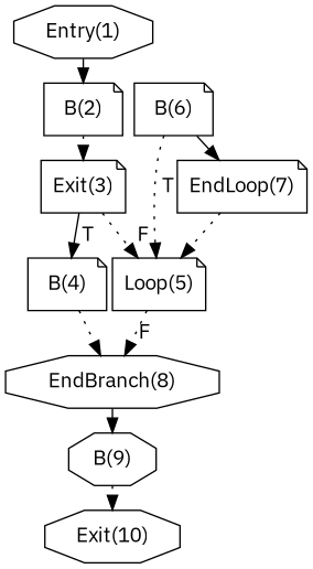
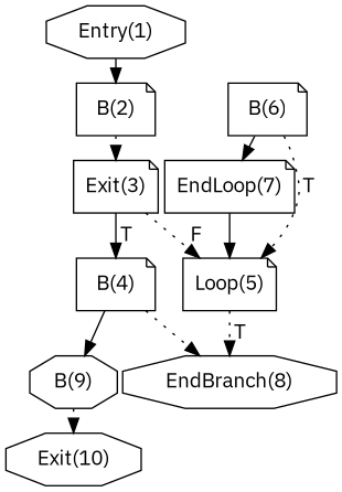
  digraph {
    fontname="IBM Plex Sans"
    nodesep=.05
    ranksep=.05
    node [fontname="IBM Plex Sans" shape=note]
    edge [fontname="IBM Plex Sans" style=dotted]
    n1 [label="Entry(1)" shape=octagon]
    n2 [label="B(2)"]
    n3 [label="Exit(3)"]
    n4 [label="B(4)"]
    n5 [label="Loop(5)"]
    n6 [label="EndBranch(8)" shape=octagon]
    n7 [label="B(9)" shape=octagon]
    n8 [label="Exit(10)" shape=octagon]
    n9 [label="B(6)"]
    n10 [label="EndLoop(7)"]
    n1 -> n2 [style=solid]
    n2 -> n3
    n3 -> n4 [label=" T" style=solid]
    n3 -> n5 [label="  F"]
    n4 -> n6
-   n5 -> n6 [label=F]
-   n6 -> n7 [style=solid]
+   n5 -> n6 [label=" T"]
+   n4 -> n7 [style=solid]
    n7 -> n8
    n9 -> n5 [label=" T"]
    n9 -> n10 [style=solid]
-   n10 -> n5
+   n10 -> n5 [style=solid]
  }
